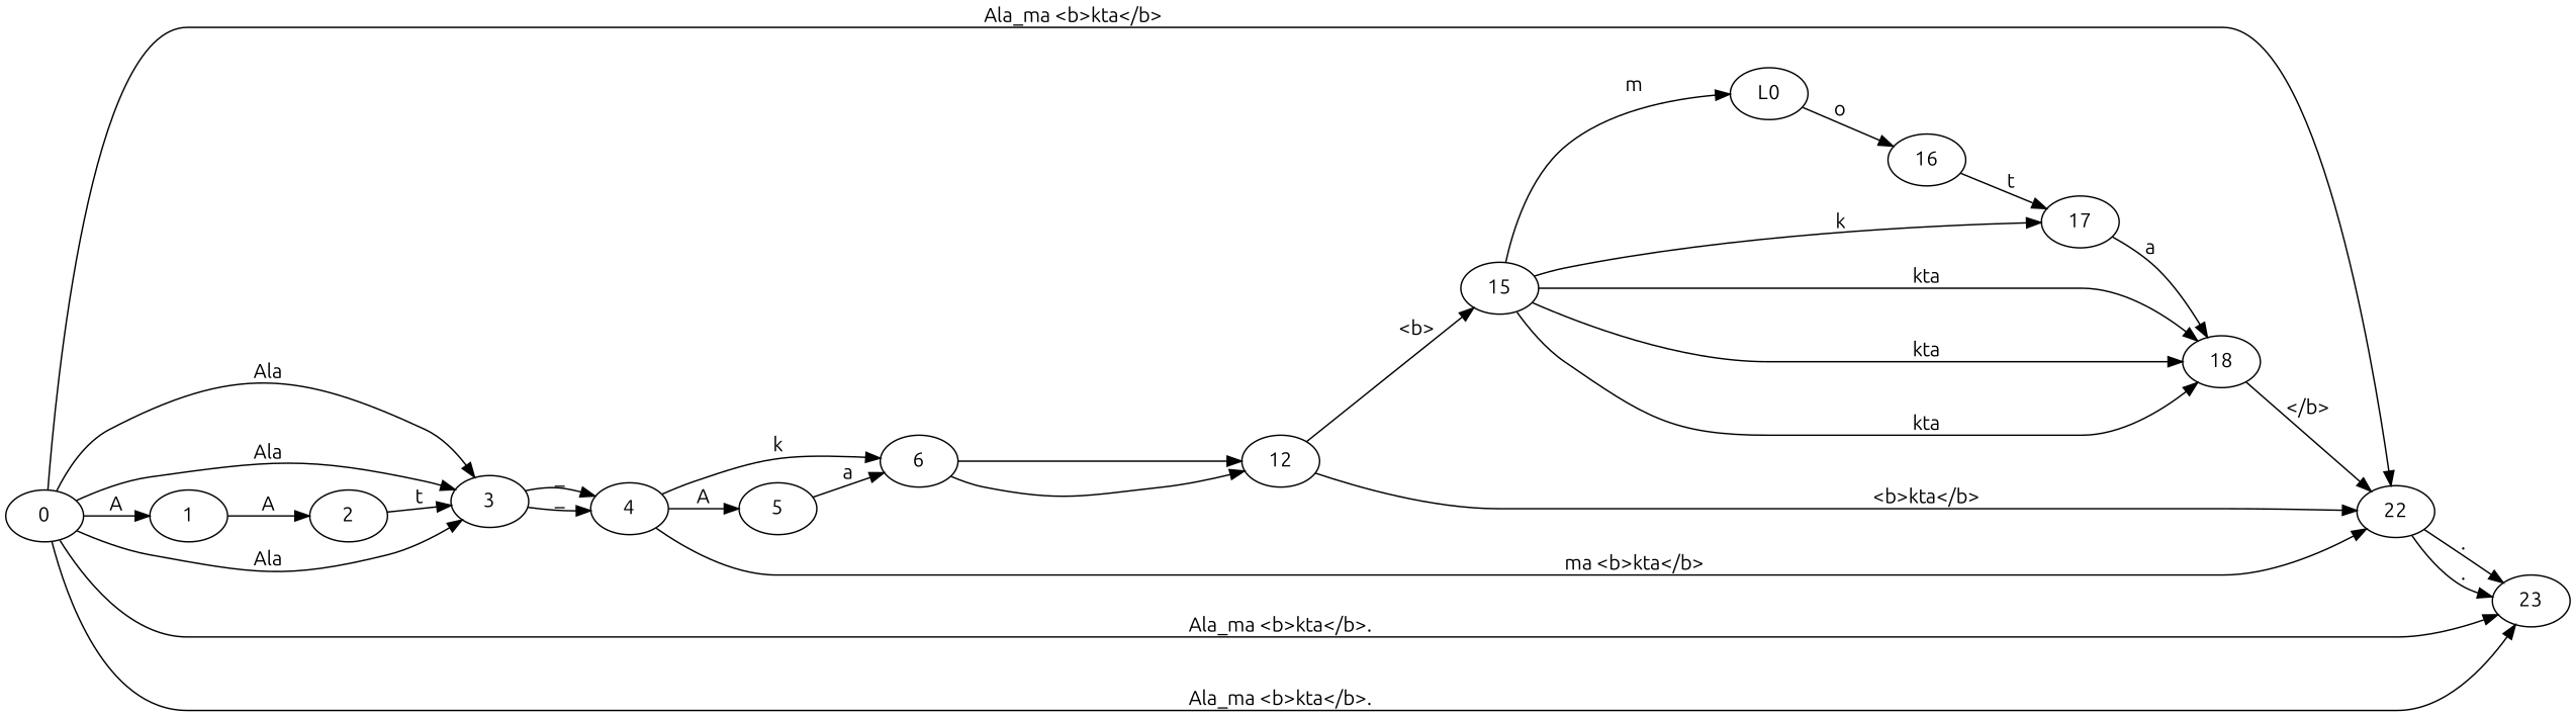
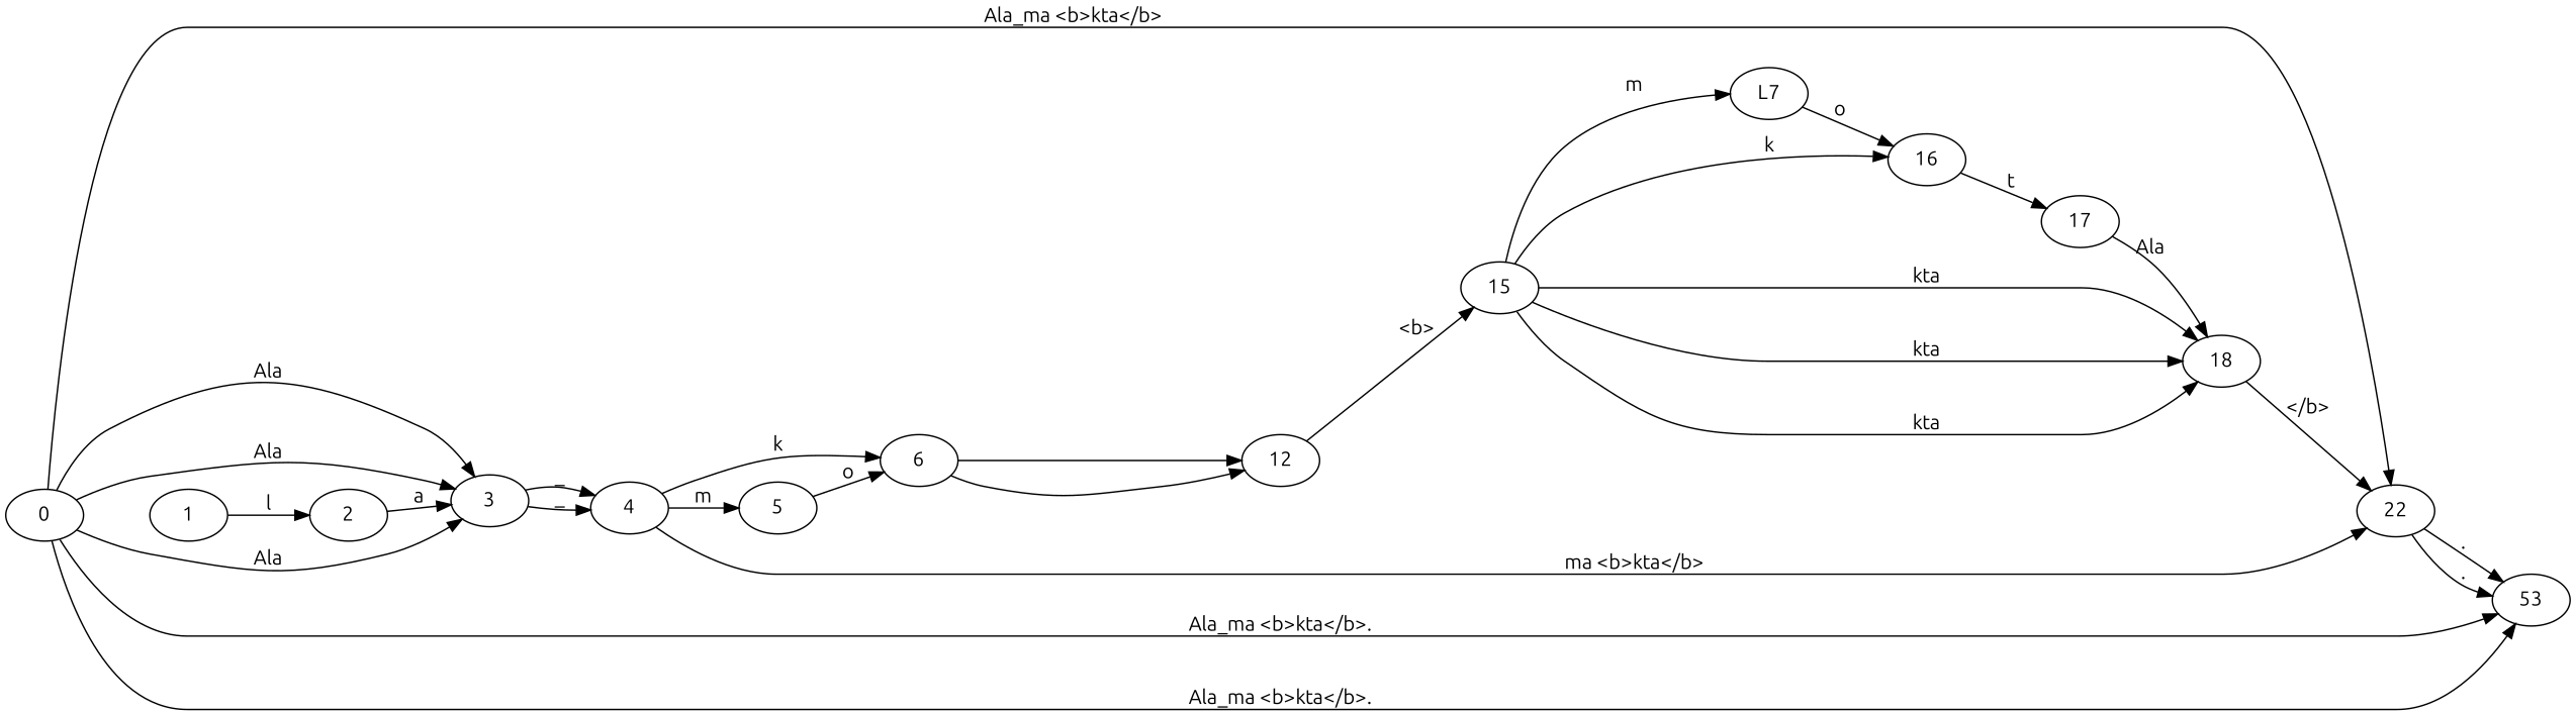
  digraph {
    fontname=Ubuntu
    rankdir=LR
    node [fontname=Ubuntu]
    edge [fontname=Ubuntu]
    0
    1
    3
    22
-   23
+   23 [label=53]
    2
    4
    5
    6
    12
    15
-   L0
+   L0 [label=L7]
    16
    18
    17
-   0 -> 1 [label=A]
    0 -> 3 [label=Ala]
    0 -> 3 [label=Ala]
    0 -> 3 [label=Ala]
    0 -> 22 [label="Ala_ma&nbsp;<b>kta</b>"]
    0 -> 23 [label="Ala_ma&nbsp;<b>kta</b>."]
    0 -> 23 [label="Ala_ma&nbsp;<b>kta</b>."]
-   1 -> 2 [label=A]
+   1 -> 2 [label=l]
    3 -> 4 [label=_]
    3 -> 4 [label=_]
    22 -> 23 [label="."]
    22 -> 23 [label="."]
-   2 -> 3 [label=t]
+   2 -> 3 [label=a]
    4 -> 22 [label="ma&nbsp;<b>kta</b>"]
-   4 -> 5 [label=A]
+   4 -> 5 [label=m]
    4 -> 6 [label=k]
-   5 -> 6 [label=a]
+   5 -> 6 [label=o]
    6 -> 12 [label="&nbsp;"]
    6 -> 12 [label="&nbsp;"]
-   12 -> 22 [label="<b>kta</b>"]
    12 -> 15 [label="<b>"]
    15 -> L0 [label=m]
-   15 -> 17 [label=k]
+   15 -> 16 [label=k]
    15 -> 18 [label=kta]
    15 -> 18 [label=kta]
    15 -> 18 [label=kta]
    L0 -> 16 [label=o]
    16 -> 17 [label=t]
    18 -> 22 [label="</b>"]
-   17 -> 18 [label=a]
+   17 -> 18 [label=Ala]
  }
